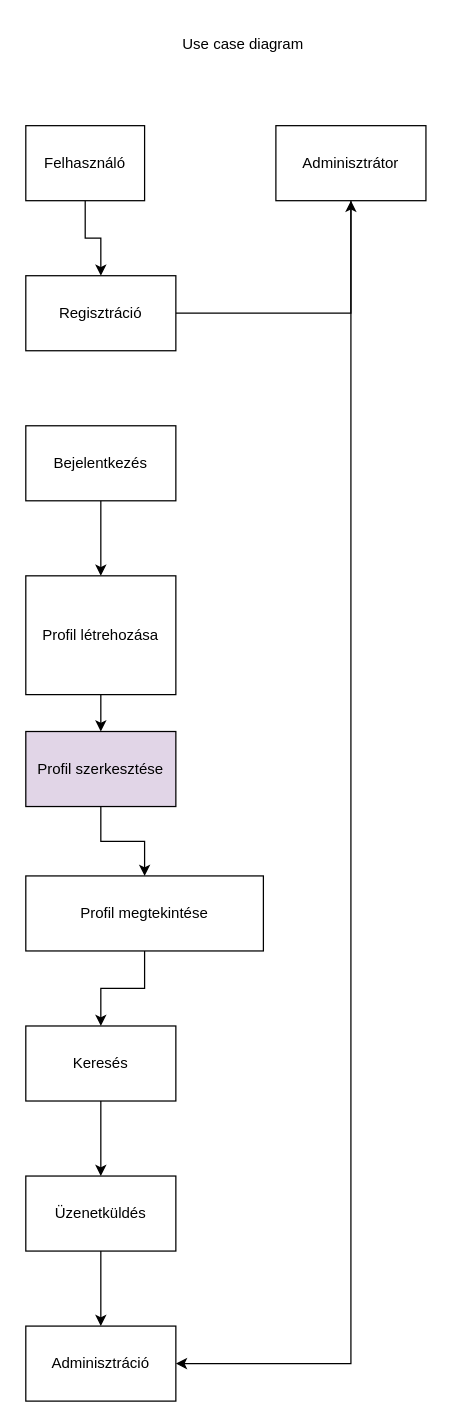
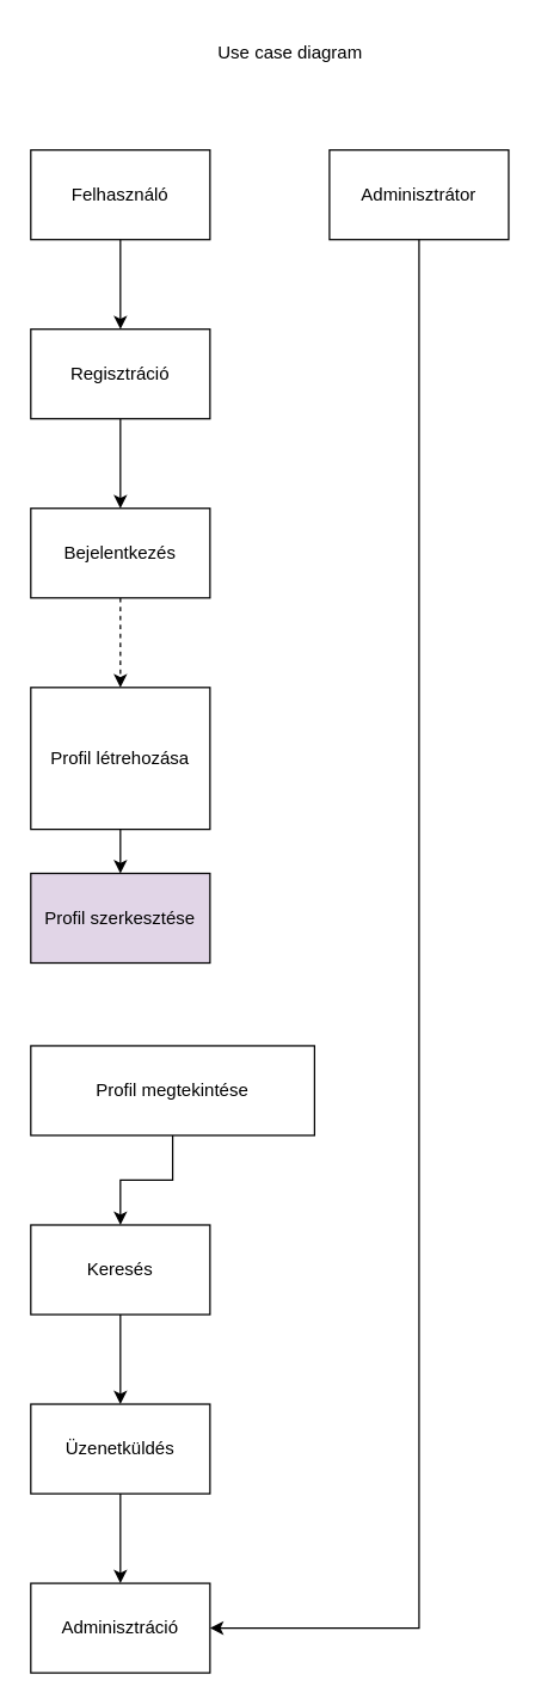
  <mxCell id="0" />
  <mxCell id="1" parent="0" />
  <mxCell id="2" value="" style="edgeStyle=orthogonalEdgeStyle;rounded=0;orthogonalLoop=1;jettySize=auto;html=1;" edge="1" parent="1" source="3" target="7"><mxGeometry relative="1" as="geometry" /></mxCell>
- <mxCell id="3" value="Felhasználó" style="rounded=0;whiteSpace=wrap;html=1;" vertex="1" parent="1"><mxGeometry x="20" y="100" width="95" height="60" as="geometry" /></mxCell>
+ <mxCell id="3" value="Felhasználó" style="rounded=0;whiteSpace=wrap;html=1;" vertex="1" parent="1"><mxGeometry x="20" y="100" width="120" height="60" as="geometry" /></mxCell>
  <mxCell id="4" style="edgeStyle=orthogonalEdgeStyle;rounded=0;orthogonalLoop=1;jettySize=auto;html=1;entryX=1;entryY=0.5;entryDx=0;entryDy=0;" edge="1" parent="1" source="5" target="20"><mxGeometry relative="1" as="geometry"><Array as="points"><mxPoint x="280" y="1090" /></Array></mxGeometry></mxCell>
  <mxCell id="5" value="Adminisztrátor" style="rounded=0;whiteSpace=wrap;html=1;" vertex="1" parent="1"><mxGeometry x="220" y="100" width="120" height="60" as="geometry" /></mxCell>
- <mxCell id="6" value="" style="edgeStyle=orthogonalEdgeStyle;rounded=0;orthogonalLoop=1;jettySize=auto;html=1;" edge="1" parent="1" source="7" target="5"><mxGeometry relative="1" as="geometry" /></mxCell>
+ <mxCell id="6" value="" style="edgeStyle=orthogonalEdgeStyle;rounded=0;orthogonalLoop=1;jettySize=auto;html=1;" edge="1" parent="1" source="7" target="9"><mxGeometry relative="1" as="geometry" /></mxCell>
  <mxCell id="7" value="Regisztráció" style="whiteSpace=wrap;html=1;rounded=0;" vertex="1" parent="1"><mxGeometry x="20" y="220" width="120" height="60" as="geometry" /></mxCell>
- <mxCell id="8" value="" style="edgeStyle=orthogonalEdgeStyle;rounded=0;orthogonalLoop=1;jettySize=auto;html=1;" edge="1" parent="1" source="9" target="11"><mxGeometry relative="1" as="geometry" /></mxCell>
+ <mxCell id="8" value="" style="edgeStyle=orthogonalEdgeStyle;rounded=0;orthogonalLoop=1;jettySize=auto;html=1;dashed=1;" edge="1" parent="1" source="9" target="11"><mxGeometry relative="1" as="geometry" /></mxCell>
  <mxCell id="9" value="Bejelentkezés" style="whiteSpace=wrap;html=1;rounded=0;" vertex="1" parent="1"><mxGeometry x="20" y="340" width="120" height="60" as="geometry" /></mxCell>
  <mxCell id="10" value="" style="edgeStyle=orthogonalEdgeStyle;rounded=0;orthogonalLoop=1;jettySize=auto;html=1;" edge="1" parent="1" source="11" target="13"><mxGeometry relative="1" as="geometry" /></mxCell>
  <mxCell id="11" value="Profil létrehozása" style="whiteSpace=wrap;html=1;rounded=0;" vertex="1" parent="1"><mxGeometry x="20" y="460" width="120" height="95" as="geometry" /></mxCell>
- <mxCell id="12" value="" style="edgeStyle=orthogonalEdgeStyle;rounded=0;orthogonalLoop=1;jettySize=auto;html=1;" edge="1" parent="1" source="13" target="15"><mxGeometry relative="1" as="geometry" /></mxCell>
  <mxCell id="13" value="Profil szerkesztése" style="whiteSpace=wrap;html=1;rounded=0;fillColor=#e1d5e7;" vertex="1" parent="1"><mxGeometry x="20" y="584.5" width="120" height="60" as="geometry" /></mxCell>
  <mxCell id="14" value="" style="edgeStyle=orthogonalEdgeStyle;rounded=0;orthogonalLoop=1;jettySize=auto;html=1;" edge="1" parent="1" source="15" target="17"><mxGeometry relative="1" as="geometry" /></mxCell>
  <mxCell id="15" value="Profil megtekintése" style="whiteSpace=wrap;html=1;rounded=0;" vertex="1" parent="1"><mxGeometry x="20" y="700" width="190" height="60" as="geometry" /></mxCell>
  <mxCell id="16" value="" style="edgeStyle=orthogonalEdgeStyle;rounded=0;orthogonalLoop=1;jettySize=auto;html=1;" edge="1" parent="1" source="17" target="19"><mxGeometry relative="1" as="geometry" /></mxCell>
  <mxCell id="17" value="Keresés" style="whiteSpace=wrap;html=1;rounded=0;" vertex="1" parent="1"><mxGeometry x="20" y="820" width="120" height="60" as="geometry" /></mxCell>
  <mxCell id="18" value="" style="edgeStyle=orthogonalEdgeStyle;rounded=0;orthogonalLoop=1;jettySize=auto;html=1;" edge="1" parent="1" source="19" target="20"><mxGeometry relative="1" as="geometry" /></mxCell>
  <mxCell id="19" value="Üzenetküldés" style="whiteSpace=wrap;html=1;rounded=0;" vertex="1" parent="1"><mxGeometry x="20" y="940" width="120" height="60" as="geometry" /></mxCell>
  <mxCell id="20" value="Adminisztráció" style="whiteSpace=wrap;html=1;rounded=0;" vertex="1" parent="1"><mxGeometry x="20" y="1060" width="120" height="60" as="geometry" /></mxCell>
  <mxCell id="21" value="Use case diagram" style="text;html=1;align=center;verticalAlign=middle;whiteSpace=wrap;rounded=0;" vertex="1" parent="1"><mxGeometry x="109" y="20" width="170" height="30" as="geometry" /></mxCell>
